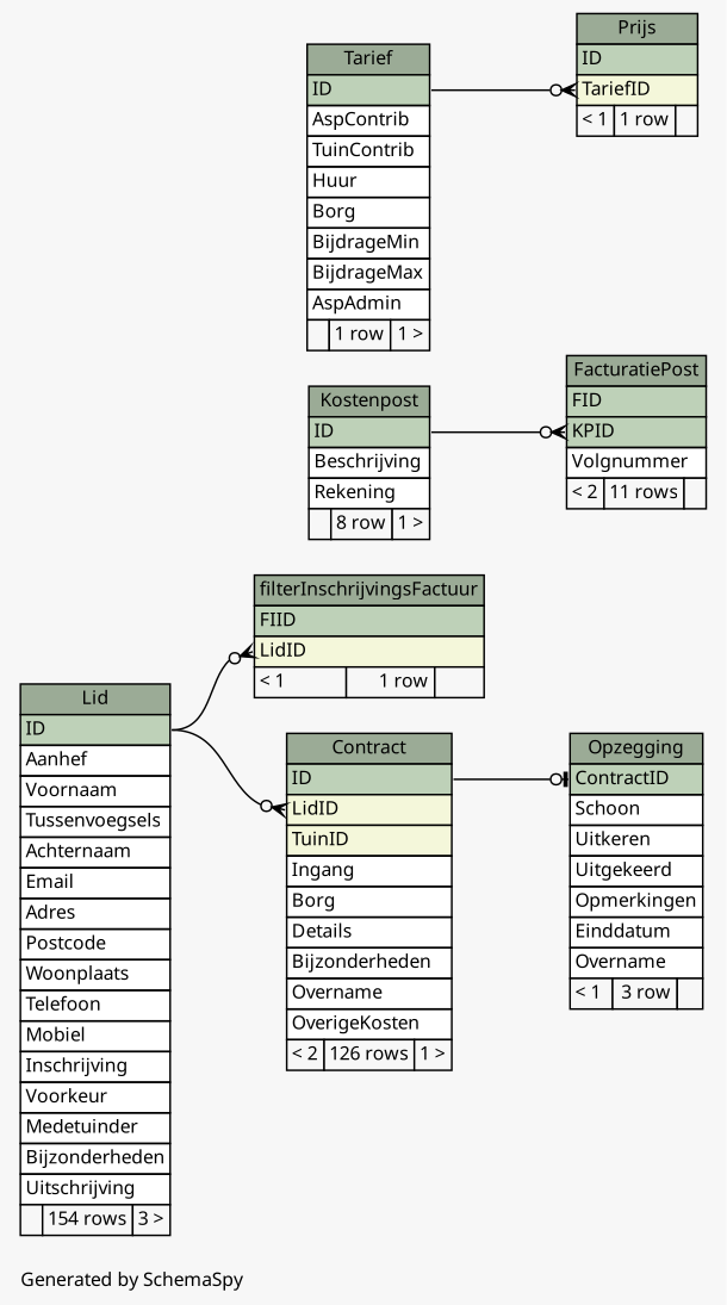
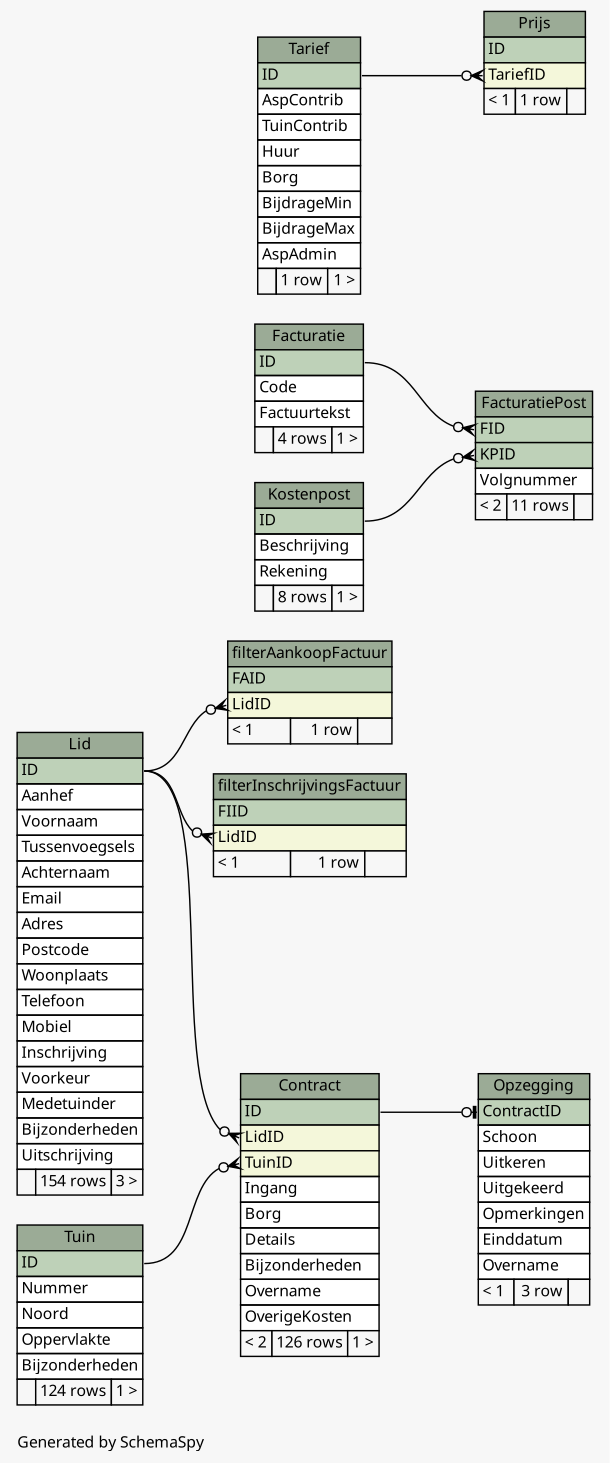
  digraph {
    bgcolor="#f7f7f7"
    fontname="Noto Sans"
    fontsize=11
    label="\nGenerated by SchemaSpy"
    labeljust=l
    nodesep=0.18
    rankdir=RL
    ranksep=0.46
    node [fontname="Noto Sans" fontsize=11 shape=plaintext]
    edge [arrowhead=none arrowsize=0.8 arrowtail=crowodot dir=back fontname="Noto Sans" headport="ID:e" tailport="LidID:w"]
    n1 [label=<     <TABLE BORDER="0" CELLBORDER="1" CELLSPACING="0" BGCOLOR="#ffffff">       <TR><TD COLSPAN="3" BGCOLOR="#9bab96" ALIGN="CENTER">Contract</TD></TR>       <TR><TD PORT="ID" COLSPAN="3" BGCOLOR="#bed1b8" ALIGN="LEFT">ID</TD></TR>       <TR><TD PORT="LidID" COLSPAN="3" BGCOLOR="#f4f7da" ALIGN="LEFT">LidID</TD></TR>       <TR><TD PORT="TuinID" COLSPAN="3" BGCOLOR="#f4f7da" ALIGN="LEFT">TuinID</TD></TR>       <TR><TD PORT="Ingang" COLSPAN="3" ALIGN="LEFT">Ingang</TD></TR>       <TR><TD PORT="Borg" COLSPAN="3" ALIGN="LEFT">Borg</TD></TR>       <TR><TD PORT="Details" COLSPAN="3" ALIGN="LEFT">Details</TD></TR>       <TR><TD PORT="Bijzonderheden" COLSPAN="3" ALIGN="LEFT">Bijzonderheden</TD></TR>       <TR><TD PORT="Overname" COLSPAN="3" ALIGN="LEFT">Overname</TD></TR>       <TR><TD PORT="OverigeKosten" COLSPAN="3" ALIGN="LEFT">OverigeKosten</TD></TR>       <TR><TD ALIGN="LEFT" BGCOLOR="#f7f7f7">&lt; 2</TD><TD ALIGN="RIGHT" BGCOLOR="#f7f7f7">126 rows</TD><TD ALIGN="RIGHT" BGCOLOR="#f7f7f7">1 &gt;</TD></TR>     </TABLE>>]
    n2 [label=<     <TABLE BORDER="0" CELLBORDER="1" CELLSPACING="0" BGCOLOR="#ffffff">       <TR><TD COLSPAN="3" BGCOLOR="#9bab96" ALIGN="CENTER">Lid</TD></TR>       <TR><TD PORT="ID" COLSPAN="3" BGCOLOR="#bed1b8" ALIGN="LEFT">ID</TD></TR>       <TR><TD PORT="Aanhef" COLSPAN="3" ALIGN="LEFT">Aanhef</TD></TR>       <TR><TD PORT="Voornaam" COLSPAN="3" ALIGN="LEFT">Voornaam</TD></TR>       <TR><TD PORT="Tussenvoegsels" COLSPAN="3" ALIGN="LEFT">Tussenvoegsels</TD></TR>       <TR><TD PORT="Achternaam" COLSPAN="3" ALIGN="LEFT">Achternaam</TD></TR>       <TR><TD PORT="Email" COLSPAN="3" ALIGN="LEFT">Email</TD></TR>       <TR><TD PORT="Adres" COLSPAN="3" ALIGN="LEFT">Adres</TD></TR>       <TR><TD PORT="Postcode" COLSPAN="3" ALIGN="LEFT">Postcode</TD></TR>       <TR><TD PORT="Woonplaats" COLSPAN="3" ALIGN="LEFT">Woonplaats</TD></TR>       <TR><TD PORT="Telefoon" COLSPAN="3" ALIGN="LEFT">Telefoon</TD></TR>       <TR><TD PORT="Mobiel" COLSPAN="3" ALIGN="LEFT">Mobiel</TD></TR>       <TR><TD PORT="Inschrijving" COLSPAN="3" ALIGN="LEFT">Inschrijving</TD></TR>       <TR><TD PORT="Voorkeur" COLSPAN="3" ALIGN="LEFT">Voorkeur</TD></TR>       <TR><TD PORT="Medetuinder" COLSPAN="3" ALIGN="LEFT">Medetuinder</TD></TR>       <TR><TD PORT="Bijzonderheden" COLSPAN="3" ALIGN="LEFT">Bijzonderheden</TD></TR>       <TR><TD PORT="Uitschrijving" COLSPAN="3" ALIGN="LEFT">Uitschrijving</TD></TR>       <TR><TD ALIGN="LEFT" BGCOLOR="#f7f7f7">  </TD><TD ALIGN="RIGHT" BGCOLOR="#f7f7f7">154 rows</TD><TD ALIGN="RIGHT" BGCOLOR="#f7f7f7">3 &gt;</TD></TR>     </TABLE>>]
+   n3 [label=<     <TABLE BORDER="0" CELLBORDER="1" CELLSPACING="0" BGCOLOR="#ffffff">       <TR><TD COLSPAN="3" BGCOLOR="#9bab96" ALIGN="CENTER">Tuin</TD></TR>       <TR><TD PORT="ID" COLSPAN="3" BGCOLOR="#bed1b8" ALIGN="LEFT">ID</TD></TR>       <TR><TD PORT="Nummer" COLSPAN="3" ALIGN="LEFT">Nummer</TD></TR>       <TR><TD PORT="Noord" COLSPAN="3" ALIGN="LEFT">Noord</TD></TR>       <TR><TD PORT="Oppervlakte" COLSPAN="3" ALIGN="LEFT">Oppervlakte</TD></TR>       <TR><TD PORT="Bijzonderheden" COLSPAN="3" ALIGN="LEFT">Bijzonderheden</TD></TR>       <TR><TD ALIGN="LEFT" BGCOLOR="#f7f7f7">  </TD><TD ALIGN="RIGHT" BGCOLOR="#f7f7f7">124 rows</TD><TD ALIGN="RIGHT" BGCOLOR="#f7f7f7">1 &gt;</TD></TR>     </TABLE>>]
+   n4 [label=<     <TABLE BORDER="0" CELLBORDER="1" CELLSPACING="0" BGCOLOR="#ffffff">       <TR><TD COLSPAN="3" BGCOLOR="#9bab96" ALIGN="CENTER">Facturatie</TD></TR>       <TR><TD PORT="ID" COLSPAN="3" BGCOLOR="#bed1b8" ALIGN="LEFT">ID</TD></TR>       <TR><TD PORT="Code" COLSPAN="3" ALIGN="LEFT">Code</TD></TR>       <TR><TD PORT="Factuurtekst" COLSPAN="3" ALIGN="LEFT">Factuurtekst</TD></TR>       <TR><TD ALIGN="LEFT" BGCOLOR="#f7f7f7">  </TD><TD ALIGN="RIGHT" BGCOLOR="#f7f7f7">4 rows</TD><TD ALIGN="RIGHT" BGCOLOR="#f7f7f7">1 &gt;</TD></TR>     </TABLE>>]
    n5 [label=<     <TABLE BORDER="0" CELLBORDER="1" CELLSPACING="0" BGCOLOR="#ffffff">       <TR><TD COLSPAN="3" BGCOLOR="#9bab96" ALIGN="CENTER">FacturatiePost</TD></TR>       <TR><TD PORT="FID" COLSPAN="3" BGCOLOR="#bed1b8" ALIGN="LEFT">FID</TD></TR>       <TR><TD PORT="KPID" COLSPAN="3" BGCOLOR="#bed1b8" ALIGN="LEFT">KPID</TD></TR>       <TR><TD PORT="Volgnummer" COLSPAN="3" ALIGN="LEFT">Volgnummer</TD></TR>       <TR><TD ALIGN="LEFT" BGCOLOR="#f7f7f7">&lt; 2</TD><TD ALIGN="RIGHT" BGCOLOR="#f7f7f7">11 rows</TD><TD ALIGN="RIGHT" BGCOLOR="#f7f7f7">  </TD></TR>     </TABLE>>]
-   n6 [label=<     <TABLE BORDER="0" CELLBORDER="1" CELLSPACING="0" BGCOLOR="#ffffff">       <TR><TD COLSPAN="3" BGCOLOR="#9bab96" ALIGN="CENTER">Kostenpost</TD></TR>       <TR><TD PORT="ID" COLSPAN="3" BGCOLOR="#bed1b8" ALIGN="LEFT">ID</TD></TR>       <TR><TD PORT="Beschrijving" COLSPAN="3" ALIGN="LEFT">Beschrijving</TD></TR>       <TR><TD PORT="Rekening" COLSPAN="3" ALIGN="LEFT">Rekening</TD></TR>       <TR><TD ALIGN="LEFT" BGCOLOR="#f7f7f7">  </TD><TD ALIGN="RIGHT" BGCOLOR="#f7f7f7">8 row</TD><TD ALIGN="RIGHT" BGCOLOR="#f7f7f7">1 &gt;</TD></TR>     </TABLE>>]
+   n6 [label=<     <TABLE BORDER="0" CELLBORDER="1" CELLSPACING="0" BGCOLOR="#ffffff">       <TR><TD COLSPAN="3" BGCOLOR="#9bab96" ALIGN="CENTER">Kostenpost</TD></TR>       <TR><TD PORT="ID" COLSPAN="3" BGCOLOR="#bed1b8" ALIGN="LEFT">ID</TD></TR>       <TR><TD PORT="Beschrijving" COLSPAN="3" ALIGN="LEFT">Beschrijving</TD></TR>       <TR><TD PORT="Rekening" COLSPAN="3" ALIGN="LEFT">Rekening</TD></TR>       <TR><TD ALIGN="LEFT" BGCOLOR="#f7f7f7">  </TD><TD ALIGN="RIGHT" BGCOLOR="#f7f7f7">8 rows</TD><TD ALIGN="RIGHT" BGCOLOR="#f7f7f7">1 &gt;</TD></TR>     </TABLE>>]
+   n7 [label=<     <TABLE BORDER="0" CELLBORDER="1" CELLSPACING="0" BGCOLOR="#ffffff">       <TR><TD COLSPAN="3" BGCOLOR="#9bab96" ALIGN="CENTER">filterAankoopFactuur</TD></TR>       <TR><TD PORT="FAID" COLSPAN="3" BGCOLOR="#bed1b8" ALIGN="LEFT">FAID</TD></TR>       <TR><TD PORT="LidID" COLSPAN="3" BGCOLOR="#f4f7da" ALIGN="LEFT">LidID</TD></TR>       <TR><TD ALIGN="LEFT" BGCOLOR="#f7f7f7">&lt; 1</TD><TD ALIGN="RIGHT" BGCOLOR="#f7f7f7">1 row</TD><TD ALIGN="RIGHT" BGCOLOR="#f7f7f7">  </TD></TR>     </TABLE>>]
    n8 [label=<     <TABLE BORDER="0" CELLBORDER="1" CELLSPACING="0" BGCOLOR="#ffffff">       <TR><TD COLSPAN="3" BGCOLOR="#9bab96" ALIGN="CENTER">filterInschrijvingsFactuur</TD></TR>       <TR><TD PORT="FIID" COLSPAN="3" BGCOLOR="#bed1b8" ALIGN="LEFT">FIID</TD></TR>       <TR><TD PORT="LidID" COLSPAN="3" BGCOLOR="#f4f7da" ALIGN="LEFT">LidID</TD></TR>       <TR><TD ALIGN="LEFT" BGCOLOR="#f7f7f7">&lt; 1</TD><TD ALIGN="RIGHT" BGCOLOR="#f7f7f7">1 row</TD><TD ALIGN="RIGHT" BGCOLOR="#f7f7f7">  </TD></TR>     </TABLE>>]
    n9 [label=<     <TABLE BORDER="0" CELLBORDER="1" CELLSPACING="0" BGCOLOR="#ffffff">       <TR><TD COLSPAN="3" BGCOLOR="#9bab96" ALIGN="CENTER">Opzegging</TD></TR>       <TR><TD PORT="ContractID" COLSPAN="3" BGCOLOR="#bed1b8" ALIGN="LEFT">ContractID</TD></TR>       <TR><TD PORT="Schoon" COLSPAN="3" ALIGN="LEFT">Schoon</TD></TR>       <TR><TD PORT="Uitkeren" COLSPAN="3" ALIGN="LEFT">Uitkeren</TD></TR>       <TR><TD PORT="Uitgekeerd" COLSPAN="3" ALIGN="LEFT">Uitgekeerd</TD></TR>       <TR><TD PORT="Opmerkingen" COLSPAN="3" ALIGN="LEFT">Opmerkingen</TD></TR>       <TR><TD PORT="Einddatum" COLSPAN="3" ALIGN="LEFT">Einddatum</TD></TR>       <TR><TD PORT="Overname" COLSPAN="3" ALIGN="LEFT">Overname</TD></TR>       <TR><TD ALIGN="LEFT" BGCOLOR="#f7f7f7">&lt; 1</TD><TD ALIGN="RIGHT" BGCOLOR="#f7f7f7">3 row</TD><TD ALIGN="RIGHT" BGCOLOR="#f7f7f7">  </TD></TR>     </TABLE>>]
    n10 [label=<     <TABLE BORDER="0" CELLBORDER="1" CELLSPACING="0" BGCOLOR="#ffffff">       <TR><TD COLSPAN="3" BGCOLOR="#9bab96" ALIGN="CENTER">Prijs</TD></TR>       <TR><TD PORT="ID" COLSPAN="3" BGCOLOR="#bed1b8" ALIGN="LEFT">ID</TD></TR>       <TR><TD PORT="TariefID" COLSPAN="3" BGCOLOR="#f4f7da" ALIGN="LEFT">TariefID</TD></TR>       <TR><TD ALIGN="LEFT" BGCOLOR="#f7f7f7">&lt; 1</TD><TD ALIGN="RIGHT" BGCOLOR="#f7f7f7">1 row</TD><TD ALIGN="RIGHT" BGCOLOR="#f7f7f7">  </TD></TR>     </TABLE>>]
    n11 [label=<     <TABLE BORDER="0" CELLBORDER="1" CELLSPACING="0" BGCOLOR="#ffffff">       <TR><TD COLSPAN="3" BGCOLOR="#9bab96" ALIGN="CENTER">Tarief</TD></TR>       <TR><TD PORT="ID" COLSPAN="3" BGCOLOR="#bed1b8" ALIGN="LEFT">ID</TD></TR>       <TR><TD PORT="AspContrib" COLSPAN="3" ALIGN="LEFT">AspContrib</TD></TR>       <TR><TD PORT="TuinContrib" COLSPAN="3" ALIGN="LEFT">TuinContrib</TD></TR>       <TR><TD PORT="Huur" COLSPAN="3" ALIGN="LEFT">Huur</TD></TR>       <TR><TD PORT="Borg" COLSPAN="3" ALIGN="LEFT">Borg</TD></TR>       <TR><TD PORT="BijdrageMin" COLSPAN="3" ALIGN="LEFT">BijdrageMin</TD></TR>       <TR><TD PORT="BijdrageMax" COLSPAN="3" ALIGN="LEFT">BijdrageMax</TD></TR>       <TR><TD PORT="AspAdmin" COLSPAN="3" ALIGN="LEFT">AspAdmin</TD></TR>       <TR><TD ALIGN="LEFT" BGCOLOR="#f7f7f7">  </TD><TD ALIGN="RIGHT" BGCOLOR="#f7f7f7">1 row</TD><TD ALIGN="RIGHT" BGCOLOR="#f7f7f7">1 &gt;</TD></TR>     </TABLE>>]
    n1 -> n2
+   n1 -> n3 [tailport="TuinID:w"]
+   n5 -> n4 [tailport="FID:w"]
    n5 -> n6 [tailport="KPID:w"]
+   n7 -> n2
    n8 -> n2
    n9 -> n1 [arrowtail=teeodot tailport="ContractID:w"]
    n10 -> n11 [tailport="TariefID:w"]
  }
